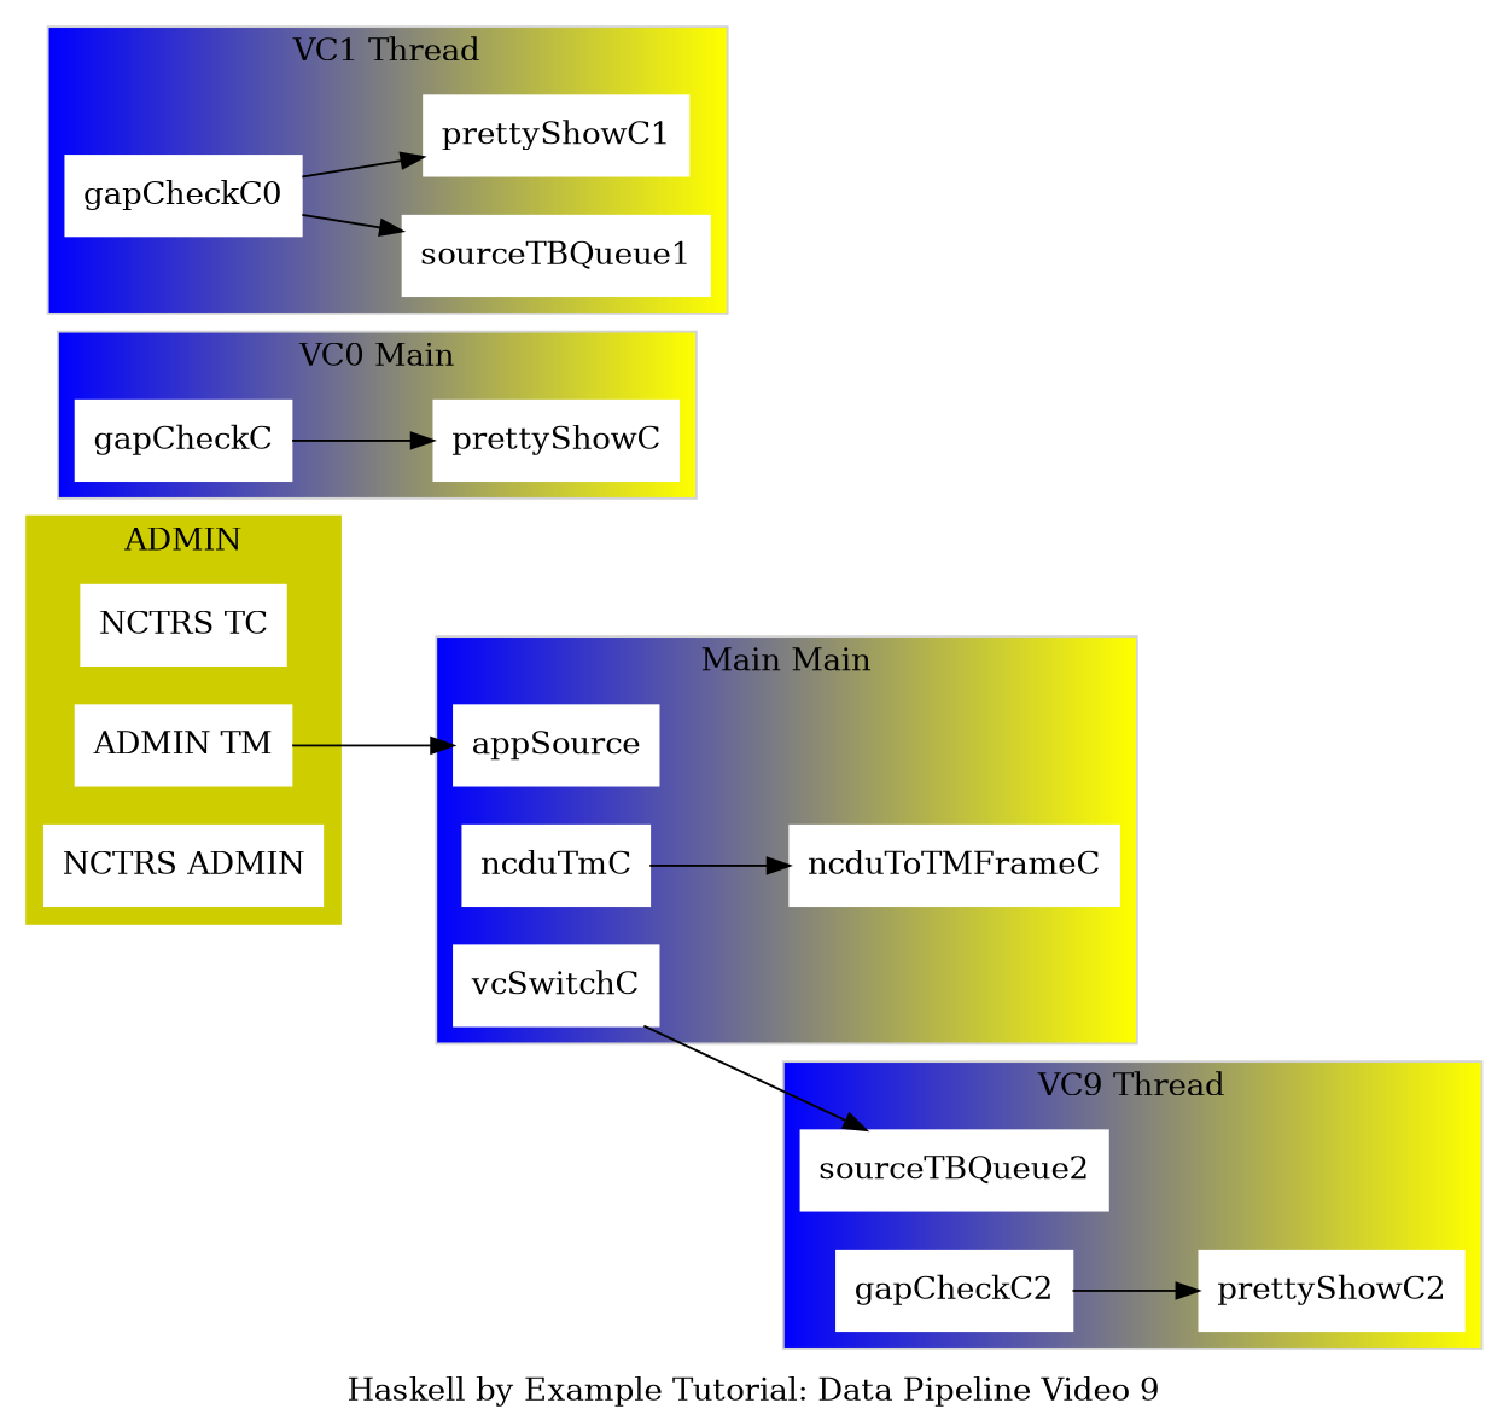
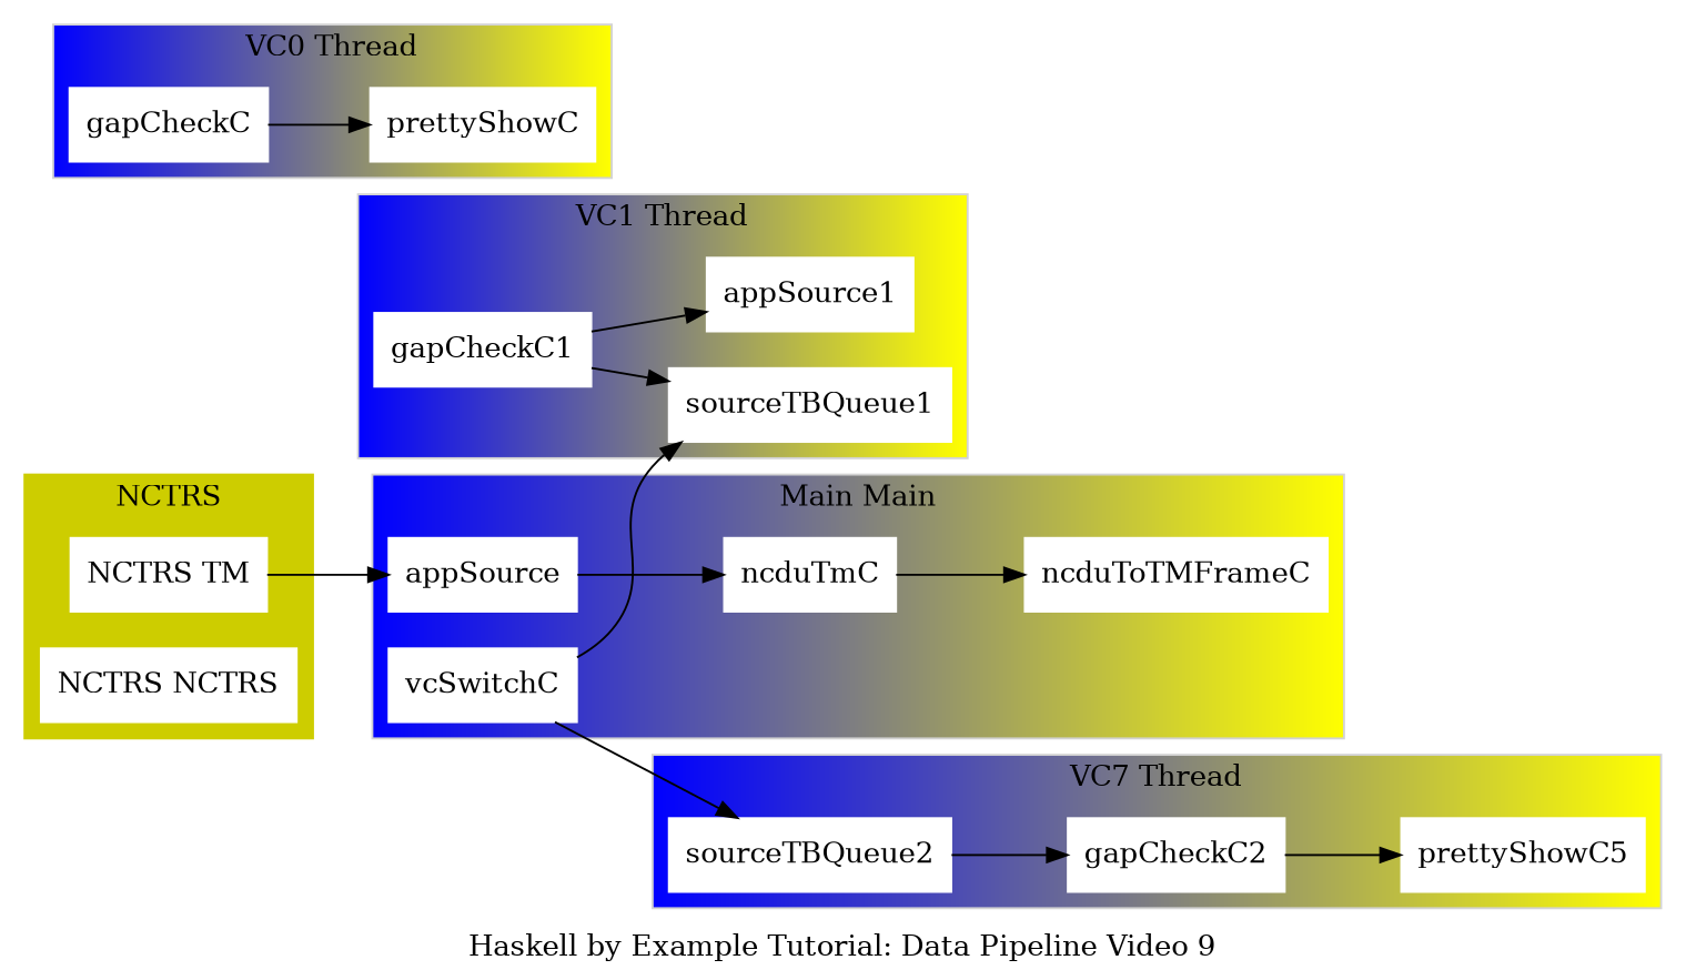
  digraph {
    label="Haskell by Example Tutorial: Data Pipeline Video 9"
    rankdir=LR
    node [color=white shape=box style=filled]
    appSource
    ncduTmC
    ncduToTMFrameC
    vcSwitchC
-   n5 [label="NCTRS TC"]
-   n6 [label="ADMIN TM"]
-   n7 [label="NCTRS ADMIN"]
+   n6 [label="NCTRS TM"]
+   n7 [label="NCTRS NCTRS"]
    gapCheckC
    prettyShowC
    sourceTBQueue1
-   gapCheckC1 [label=gapCheckC0]
-   prettyShowC1
+   gapCheckC1
+   prettyShowC1 [label=appSource1]
    sourceTBQueue2
    gapCheckC2
-   prettyShowC2
+   prettyShowC2 [label=prettyShowC5]
    subgraph cluster_1 {
      color=lightgrey
      fillcolor="blue:yellow"
      label="Main Main"
      style=filled
      appSource
      ncduTmC
      ncduToTMFrameC
      vcSwitchC
    }
    subgraph cluster_2 {
      color=yellow3
-     label=ADMIN
+     label=NCTRS
      rank=same
      style=filled
-     n5
      n6
      n7
    }
    subgraph cluster_3 {
      color=lightgrey
      fillcolor="blue:yellow"
-     label="VC0 Main"
+     label="VC0 Thread"
      style=filled
      gapCheckC
      prettyShowC
    }
    subgraph cluster_4 {
      color=lightgrey
      fillcolor="blue:yellow"
      label="VC1 Thread"
      style=filled
      sourceTBQueue1
      gapCheckC1
      prettyShowC1
    }
    subgraph cluster_5 {
      color=lightgrey
      fillcolor="blue:yellow"
-     label="VC9 Thread"
+     label="VC7 Thread"
      style=filled
      sourceTBQueue2
      gapCheckC2
      prettyShowC2
    }
+   appSource -> ncduTmC
    ncduTmC -> ncduToTMFrameC
+   vcSwitchC -> sourceTBQueue1
    vcSwitchC -> sourceTBQueue2
    n6 -> appSource
    gapCheckC -> prettyShowC
    gapCheckC1 -> sourceTBQueue1
    gapCheckC1 -> prettyShowC1
+   sourceTBQueue2 -> gapCheckC2
    gapCheckC2 -> prettyShowC2
  }
